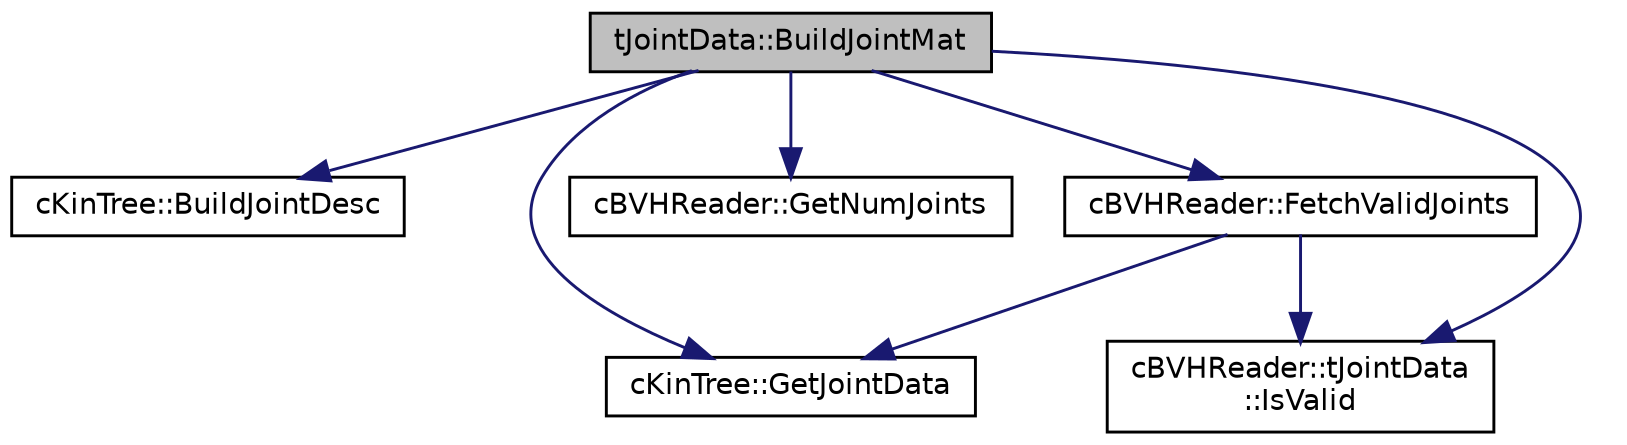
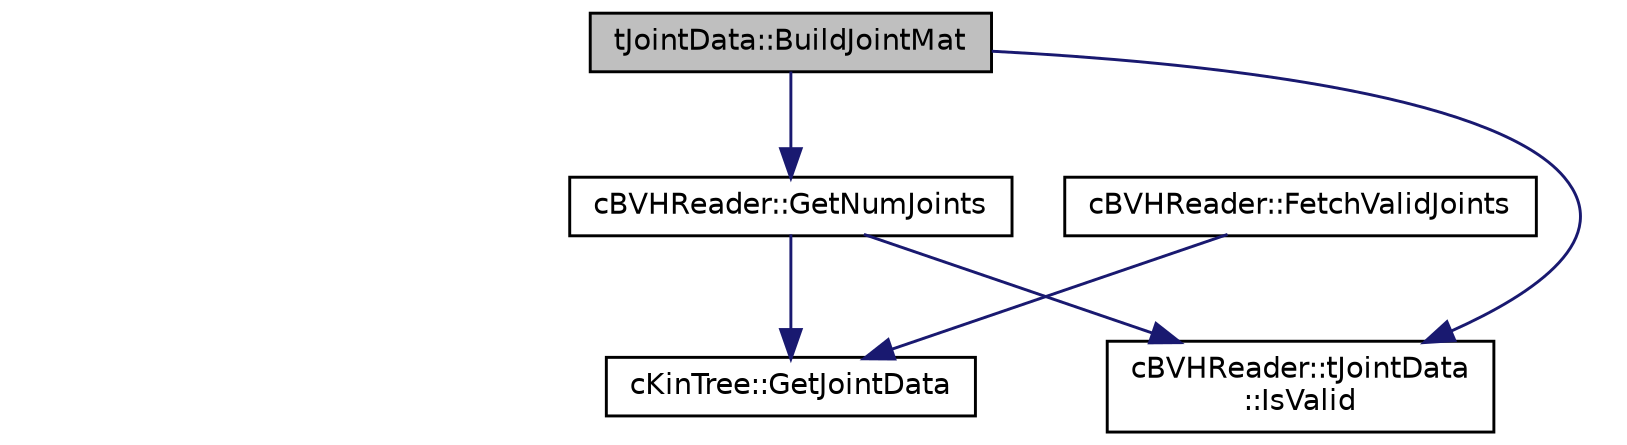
  digraph {
    rankdir=TB
    node [color=black fillcolor=white fontname=Helvetica fontsize=10 shape=record style=filled]
    edge [color=midnightblue fontname=Helvetica fontsize=10 labelfontname=Helvetica labelfontsize=10 style=solid]
    n1 [fillcolor=grey75 fontcolor=black height=0.2 label="tJointData::BuildJointMat" width=0.4]
-   n2 [height=0.2 label="cKinTree::BuildJointDesc" width=0.4]
    n3 [height=0.2 label="cBVHReader::FetchValidJoints" width=0.4]
    n4 [height=0.2 label="cKinTree::GetJointData" width=0.4]
    n5 [height=0.2 label="cBVHReader::GetNumJoints" width=0.4]
    n6 [height=0.2 label="cBVHReader::tJointData\l::IsValid" width=0.4]
-   n1 -> n2
-   n1 -> n3
-   n1 -> n4
+   n5 -> n4
    n1 -> n5
    n1 -> n6
    n3 -> n4
-   n3 -> n6
+   n5 -> n6
  }
